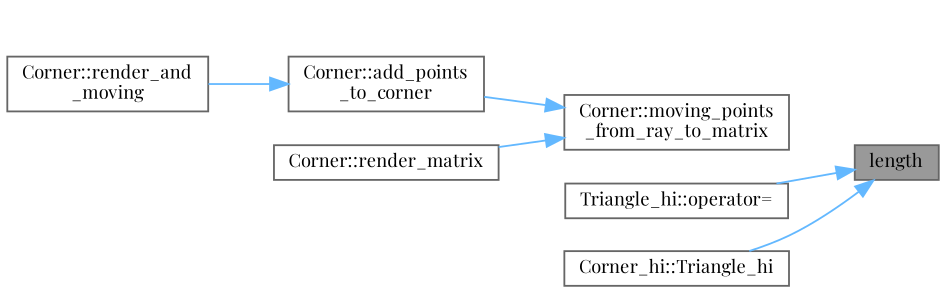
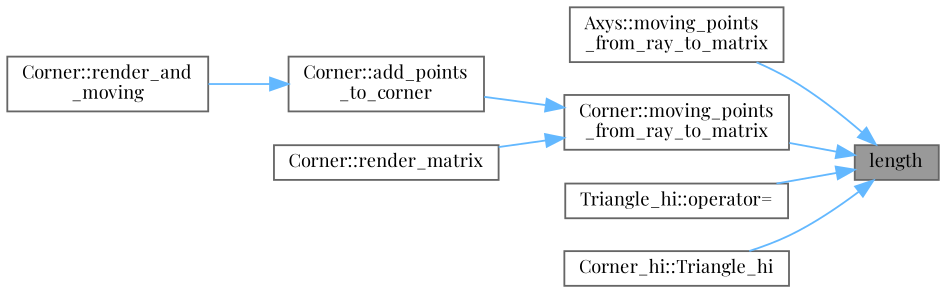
  digraph {
    fontname="Playfair Display"
    rankdir=RL
    node [color=grey40 fillcolor=white fontname="Playfair Display" fontsize=10 shape=box style=filled]
    edge [color=steelblue1 dir=back fontname="Playfair Display" fontsize=10 labelfontname=Helvetica labelfontsize=10 style=solid]
    n1 [color=gray40 fillcolor=grey60 fontcolor=black height=0.2 label=length width=0.4]
+   n2 [height=0.2 label="Axys::moving_points\l_from_ray_to_matrix" width=0.4]
    n3 [height=0.2 label="Corner::moving_points\l_from_ray_to_matrix" width=0.4]
    n4 [height=0.2 label="Triangle_hi::operator=" width=0.4]
    n5 [height=0.2 label="Corner_hi::Triangle_hi" width=0.4]
    n6 [height=0.2 label="Corner::add_points\l_to_corner" width=0.4]
    n7 [height=0.2 label="Corner::render_matrix" width=0.4]
    n8 [height=0.2 label="Corner::render_and\l_moving" width=0.4]
+   n1 -> n2
+   n1 -> n3
    n1 -> n4
    n1 -> n5
    n3 -> n6
    n3 -> n7
    n6 -> n8
  }
